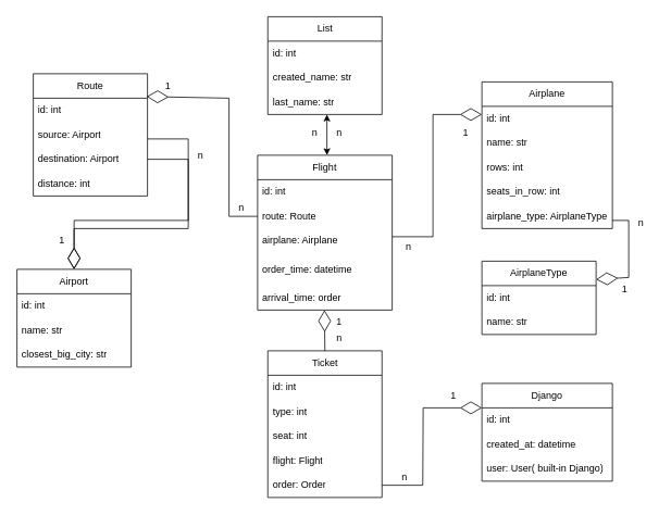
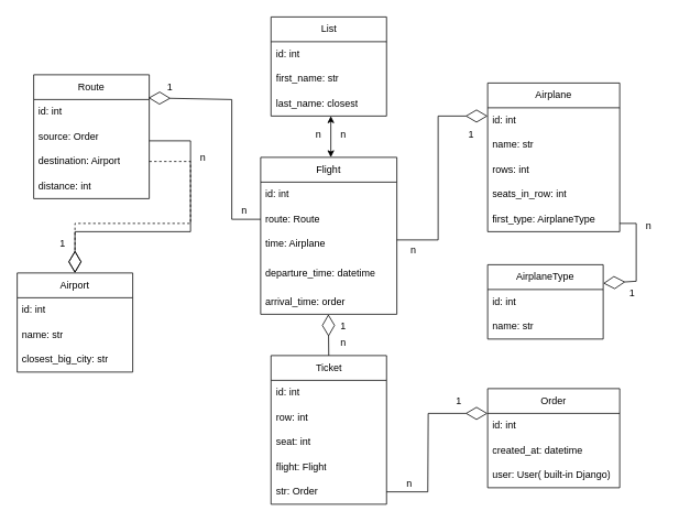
  <mxCell id="0" />
  <mxCell id="1" parent="0" />
  <mxCell id="2" value="Flight" style="swimlane;fontStyle=0;childLayout=stackLayout;horizontal=1;startSize=30;horizontalStack=0;resizeParent=1;resizeParentMax=0;resizeLast=0;collapsible=1;marginBottom=0;whiteSpace=wrap;html=1;" vertex="1" parent="1"><mxGeometry x="315" y="190" width="165" height="190" as="geometry" /></mxCell>
  <mxCell id="3" value="id: int" style="text;strokeColor=none;fillColor=none;align=left;verticalAlign=middle;spacingLeft=4;spacingRight=4;overflow=hidden;points=[[0,0.5],[1,0.5]];portConstraint=eastwest;rotatable=0;whiteSpace=wrap;html=1;" vertex="1" parent="2"><mxGeometry y="30" width="165" height="30" as="geometry" /></mxCell>
  <mxCell id="4" value="route: Route" style="text;strokeColor=none;fillColor=none;align=left;verticalAlign=middle;spacingLeft=4;spacingRight=4;overflow=hidden;points=[[0,0.5],[1,0.5]];portConstraint=eastwest;rotatable=0;whiteSpace=wrap;html=1;" vertex="1" parent="2"><mxGeometry y="60" width="165" height="30" as="geometry" /></mxCell>
- <mxCell id="5" value="airplane: Airplane" style="text;strokeColor=none;fillColor=none;align=left;verticalAlign=middle;spacingLeft=4;spacingRight=4;overflow=hidden;points=[[0,0.5],[1,0.5]];portConstraint=eastwest;rotatable=0;whiteSpace=wrap;html=1;" vertex="1" parent="2"><mxGeometry y="90" width="165" height="30" as="geometry" /></mxCell>
- <mxCell id="6" value="order_time: datetime" style="text;strokeColor=none;fillColor=none;align=left;verticalAlign=middle;spacingLeft=4;spacingRight=4;overflow=hidden;points=[[0,0.5],[1,0.5]];portConstraint=eastwest;rotatable=0;whiteSpace=wrap;html=1;" vertex="1" parent="2"><mxGeometry y="120" width="165" height="40" as="geometry" /></mxCell>
+ <mxCell id="5" value="time: Airplane" style="text;strokeColor=none;fillColor=none;align=left;verticalAlign=middle;spacingLeft=4;spacingRight=4;overflow=hidden;points=[[0,0.5],[1,0.5]];portConstraint=eastwest;rotatable=0;whiteSpace=wrap;html=1;" vertex="1" parent="2"><mxGeometry y="90" width="165" height="30" as="geometry" /></mxCell>
+ <mxCell id="6" value="departure_time: datetime" style="text;strokeColor=none;fillColor=none;align=left;verticalAlign=middle;spacingLeft=4;spacingRight=4;overflow=hidden;points=[[0,0.5],[1,0.5]];portConstraint=eastwest;rotatable=0;whiteSpace=wrap;html=1;" vertex="1" parent="2"><mxGeometry y="120" width="165" height="40" as="geometry" /></mxCell>
  <mxCell id="7" value="arrival_time: order" style="text;strokeColor=none;fillColor=none;align=left;verticalAlign=middle;spacingLeft=4;spacingRight=4;overflow=hidden;points=[[0,0.5],[1,0.5]];portConstraint=eastwest;rotatable=0;whiteSpace=wrap;html=1;" vertex="1" parent="2"><mxGeometry y="160" width="165" height="30" as="geometry" /></mxCell>
  <mxCell id="8" value="List" style="swimlane;fontStyle=0;childLayout=stackLayout;horizontal=1;startSize=30;horizontalStack=0;resizeParent=1;resizeParentMax=0;resizeLast=0;collapsible=1;marginBottom=0;whiteSpace=wrap;html=1;" vertex="1" parent="1"><mxGeometry x="327.5" y="20" width="140" height="120" as="geometry" /></mxCell>
  <mxCell id="9" value="id: int" style="text;strokeColor=none;fillColor=none;align=left;verticalAlign=middle;spacingLeft=4;spacingRight=4;overflow=hidden;points=[[0,0.5],[1,0.5]];portConstraint=eastwest;rotatable=0;whiteSpace=wrap;html=1;" vertex="1" parent="8"><mxGeometry y="30" width="140" height="30" as="geometry" /></mxCell>
- <mxCell id="10" value="created_name: str" style="text;strokeColor=none;fillColor=none;align=left;verticalAlign=middle;spacingLeft=4;spacingRight=4;overflow=hidden;points=[[0,0.5],[1,0.5]];portConstraint=eastwest;rotatable=0;whiteSpace=wrap;html=1;" vertex="1" parent="8"><mxGeometry y="60" width="140" height="30" as="geometry" /></mxCell>
- <mxCell id="11" value="last_name: str" style="text;strokeColor=none;fillColor=none;align=left;verticalAlign=middle;spacingLeft=4;spacingRight=4;overflow=hidden;points=[[0,0.5],[1,0.5]];portConstraint=eastwest;rotatable=0;whiteSpace=wrap;html=1;" vertex="1" parent="8"><mxGeometry y="90" width="140" height="30" as="geometry" /></mxCell>
+ <mxCell id="10" value="first_name: str" style="text;strokeColor=none;fillColor=none;align=left;verticalAlign=middle;spacingLeft=4;spacingRight=4;overflow=hidden;points=[[0,0.5],[1,0.5]];portConstraint=eastwest;rotatable=0;whiteSpace=wrap;html=1;" vertex="1" parent="8"><mxGeometry y="60" width="140" height="30" as="geometry" /></mxCell>
+ <mxCell id="11" value="last_name: closest" style="text;strokeColor=none;fillColor=none;align=left;verticalAlign=middle;spacingLeft=4;spacingRight=4;overflow=hidden;points=[[0,0.5],[1,0.5]];portConstraint=eastwest;rotatable=0;whiteSpace=wrap;html=1;" vertex="1" parent="8"><mxGeometry y="90" width="140" height="30" as="geometry" /></mxCell>
  <mxCell id="12" value="" style="endArrow=diamondThin;endFill=0;endSize=24;html=1;rounded=0;" edge="1" parent="1"><mxGeometry width="160" relative="1" as="geometry"><mxPoint x="480" y="290" as="sourcePoint" /><mxPoint x="590" y="140" as="targetPoint" /><Array as="points"><mxPoint x="530" y="290" /><mxPoint x="530" y="140" /></Array></mxGeometry></mxCell>
  <mxCell id="13" value="" style="endArrow=classic;startArrow=classic;html=1;rounded=0;entryX=0.518;entryY=1;entryDx=0;entryDy=0;entryPerimeter=0;" edge="1" parent="1" target="11"><mxGeometry width="50" height="50" relative="1" as="geometry"><mxPoint x="400" y="190" as="sourcePoint" /><mxPoint x="410" y="140" as="targetPoint" /></mxGeometry></mxCell>
  <mxCell id="14" value="n" style="text;html=1;align=center;verticalAlign=middle;resizable=0;points=[];autosize=1;strokeColor=none;fillColor=none;" vertex="1" parent="1"><mxGeometry x="370" y="148" width="30" height="30" as="geometry" /></mxCell>
  <mxCell id="15" value="n" style="text;html=1;align=center;verticalAlign=middle;resizable=0;points=[];autosize=1;strokeColor=none;fillColor=none;" vertex="1" parent="1"><mxGeometry x="400" y="148" width="30" height="30" as="geometry" /></mxCell>
  <mxCell id="16" value="Airplane" style="swimlane;fontStyle=0;childLayout=stackLayout;horizontal=1;startSize=30;horizontalStack=0;resizeParent=1;resizeParentMax=0;resizeLast=0;collapsible=1;marginBottom=0;whiteSpace=wrap;html=1;" vertex="1" parent="1"><mxGeometry x="590" y="100" width="160" height="180" as="geometry" /></mxCell>
  <mxCell id="17" value="id: int" style="text;strokeColor=none;fillColor=none;align=left;verticalAlign=middle;spacingLeft=4;spacingRight=4;overflow=hidden;points=[[0,0.5],[1,0.5]];portConstraint=eastwest;rotatable=0;whiteSpace=wrap;html=1;" vertex="1" parent="16"><mxGeometry y="30" width="160" height="30" as="geometry" /></mxCell>
  <mxCell id="18" value="name: str" style="text;strokeColor=none;fillColor=none;align=left;verticalAlign=middle;spacingLeft=4;spacingRight=4;overflow=hidden;points=[[0,0.5],[1,0.5]];portConstraint=eastwest;rotatable=0;whiteSpace=wrap;html=1;" vertex="1" parent="16"><mxGeometry y="60" width="160" height="30" as="geometry" /></mxCell>
  <mxCell id="19" value="rows: int" style="text;strokeColor=none;fillColor=none;align=left;verticalAlign=middle;spacingLeft=4;spacingRight=4;overflow=hidden;points=[[0,0.5],[1,0.5]];portConstraint=eastwest;rotatable=0;whiteSpace=wrap;html=1;" vertex="1" parent="16"><mxGeometry y="90" width="160" height="30" as="geometry" /></mxCell>
  <mxCell id="20" value="seats_in_row: int" style="text;strokeColor=none;fillColor=none;align=left;verticalAlign=middle;spacingLeft=4;spacingRight=4;overflow=hidden;points=[[0,0.5],[1,0.5]];portConstraint=eastwest;rotatable=0;whiteSpace=wrap;html=1;" vertex="1" parent="16"><mxGeometry y="120" width="160" height="30" as="geometry" /></mxCell>
- <mxCell id="21" value="airplane_type: AirplaneType" style="text;strokeColor=none;fillColor=none;align=left;verticalAlign=middle;spacingLeft=4;spacingRight=4;overflow=hidden;points=[[0,0.5],[1,0.5]];portConstraint=eastwest;rotatable=0;whiteSpace=wrap;html=1;" vertex="1" parent="16"><mxGeometry y="150" width="160" height="30" as="geometry" /></mxCell>
+ <mxCell id="21" value="first_type: AirplaneType" style="text;strokeColor=none;fillColor=none;align=left;verticalAlign=middle;spacingLeft=4;spacingRight=4;overflow=hidden;points=[[0,0.5],[1,0.5]];portConstraint=eastwest;rotatable=0;whiteSpace=wrap;html=1;" vertex="1" parent="16"><mxGeometry y="150" width="160" height="30" as="geometry" /></mxCell>
  <mxCell id="22" value="" style="endArrow=diamondThin;endFill=0;endSize=24;html=1;rounded=0;entryX=1;entryY=0.25;entryDx=0;entryDy=0;" edge="1" parent="1" target="23"><mxGeometry width="160" relative="1" as="geometry"><mxPoint x="750" y="270" as="sourcePoint" /><mxPoint x="730" y="330" as="targetPoint" /><Array as="points"><mxPoint x="770" y="270" /><mxPoint x="770" y="340" /></Array></mxGeometry></mxCell>
  <mxCell id="23" value="AirplaneType" style="swimlane;fontStyle=0;childLayout=stackLayout;horizontal=1;startSize=30;horizontalStack=0;resizeParent=1;resizeParentMax=0;resizeLast=0;collapsible=1;marginBottom=0;whiteSpace=wrap;html=1;" vertex="1" parent="1"><mxGeometry x="590" y="320" width="140" height="90" as="geometry" /></mxCell>
  <mxCell id="24" value="id: int" style="text;strokeColor=none;fillColor=none;align=left;verticalAlign=middle;spacingLeft=4;spacingRight=4;overflow=hidden;points=[[0,0.5],[1,0.5]];portConstraint=eastwest;rotatable=0;whiteSpace=wrap;html=1;" vertex="1" parent="23"><mxGeometry y="30" width="140" height="30" as="geometry" /></mxCell>
  <mxCell id="25" value="name: str" style="text;strokeColor=none;fillColor=none;align=left;verticalAlign=middle;spacingLeft=4;spacingRight=4;overflow=hidden;points=[[0,0.5],[1,0.5]];portConstraint=eastwest;rotatable=0;whiteSpace=wrap;html=1;" vertex="1" parent="23"><mxGeometry y="60" width="140" height="30" as="geometry" /></mxCell>
  <mxCell id="26" value="n" style="text;html=1;align=center;verticalAlign=middle;resizable=0;points=[];autosize=1;strokeColor=none;fillColor=none;" vertex="1" parent="1"><mxGeometry x="485" y="288" width="30" height="30" as="geometry" /></mxCell>
  <mxCell id="27" value="1" style="text;html=1;align=center;verticalAlign=middle;resizable=0;points=[];autosize=1;strokeColor=none;fillColor=none;" vertex="1" parent="1"><mxGeometry x="555" y="148" width="30" height="30" as="geometry" /></mxCell>
  <mxCell id="28" value="n" style="text;html=1;align=center;verticalAlign=middle;resizable=0;points=[];autosize=1;strokeColor=none;fillColor=none;" vertex="1" parent="1"><mxGeometry x="770" y="258" width="30" height="30" as="geometry" /></mxCell>
  <mxCell id="29" value="1" style="text;html=1;align=center;verticalAlign=middle;resizable=0;points=[];autosize=1;strokeColor=none;fillColor=none;" vertex="1" parent="1"><mxGeometry x="750" y="340" width="30" height="30" as="geometry" /></mxCell>
  <mxCell id="30" value="Ticket" style="swimlane;fontStyle=0;childLayout=stackLayout;horizontal=1;startSize=30;horizontalStack=0;resizeParent=1;resizeParentMax=0;resizeLast=0;collapsible=1;marginBottom=0;whiteSpace=wrap;html=1;" vertex="1" parent="1"><mxGeometry x="327.5" y="430" width="140" height="180" as="geometry" /></mxCell>
  <mxCell id="31" value="id: int" style="text;strokeColor=none;fillColor=none;align=left;verticalAlign=middle;spacingLeft=4;spacingRight=4;overflow=hidden;points=[[0,0.5],[1,0.5]];portConstraint=eastwest;rotatable=0;whiteSpace=wrap;html=1;" vertex="1" parent="30"><mxGeometry y="30" width="140" height="30" as="geometry" /></mxCell>
- <mxCell id="32" value="type: int" style="text;strokeColor=none;fillColor=none;align=left;verticalAlign=middle;spacingLeft=4;spacingRight=4;overflow=hidden;points=[[0,0.5],[1,0.5]];portConstraint=eastwest;rotatable=0;whiteSpace=wrap;html=1;" vertex="1" parent="30"><mxGeometry y="60" width="140" height="30" as="geometry" /></mxCell>
+ <mxCell id="32" value="row: int" style="text;strokeColor=none;fillColor=none;align=left;verticalAlign=middle;spacingLeft=4;spacingRight=4;overflow=hidden;points=[[0,0.5],[1,0.5]];portConstraint=eastwest;rotatable=0;whiteSpace=wrap;html=1;" vertex="1" parent="30"><mxGeometry y="60" width="140" height="30" as="geometry" /></mxCell>
  <mxCell id="33" value="seat: int" style="text;strokeColor=none;fillColor=none;align=left;verticalAlign=middle;spacingLeft=4;spacingRight=4;overflow=hidden;points=[[0,0.5],[1,0.5]];portConstraint=eastwest;rotatable=0;whiteSpace=wrap;html=1;" vertex="1" parent="30"><mxGeometry y="90" width="140" height="30" as="geometry" /></mxCell>
  <mxCell id="34" value="flight: Flight" style="text;strokeColor=none;fillColor=none;align=left;verticalAlign=middle;spacingLeft=4;spacingRight=4;overflow=hidden;points=[[0,0.5],[1,0.5]];portConstraint=eastwest;rotatable=0;whiteSpace=wrap;html=1;" vertex="1" parent="30"><mxGeometry y="120" width="140" height="30" as="geometry" /></mxCell>
- <mxCell id="35" value="order: Order" style="text;strokeColor=none;fillColor=none;align=left;verticalAlign=middle;spacingLeft=4;spacingRight=4;overflow=hidden;points=[[0,0.5],[1,0.5]];portConstraint=eastwest;rotatable=0;whiteSpace=wrap;html=1;" vertex="1" parent="30"><mxGeometry y="150" width="140" height="30" as="geometry" /></mxCell>
+ <mxCell id="35" value="str: Order" style="text;strokeColor=none;fillColor=none;align=left;verticalAlign=middle;spacingLeft=4;spacingRight=4;overflow=hidden;points=[[0,0.5],[1,0.5]];portConstraint=eastwest;rotatable=0;whiteSpace=wrap;html=1;" vertex="1" parent="30"><mxGeometry y="150" width="140" height="30" as="geometry" /></mxCell>
  <mxCell id="36" value="" style="endArrow=diamondThin;endFill=0;endSize=24;html=1;rounded=0;" edge="1" parent="1"><mxGeometry width="160" relative="1" as="geometry"><mxPoint x="397.5" y="430" as="sourcePoint" /><mxPoint x="397" y="380" as="targetPoint" /></mxGeometry></mxCell>
  <mxCell id="37" value="n" style="text;html=1;align=center;verticalAlign=middle;resizable=0;points=[];autosize=1;strokeColor=none;fillColor=none;" vertex="1" parent="1"><mxGeometry x="400" y="400" width="30" height="30" as="geometry" /></mxCell>
  <mxCell id="38" value="1" style="text;html=1;align=center;verticalAlign=middle;resizable=0;points=[];autosize=1;strokeColor=none;fillColor=none;" vertex="1" parent="1"><mxGeometry x="400" y="380" width="30" height="30" as="geometry" /></mxCell>
- <mxCell id="39" value="Django" style="swimlane;fontStyle=0;childLayout=stackLayout;horizontal=1;startSize=30;horizontalStack=0;resizeParent=1;resizeParentMax=0;resizeLast=0;collapsible=1;marginBottom=0;whiteSpace=wrap;html=1;" vertex="1" parent="1"><mxGeometry x="590" y="470" width="160" height="120" as="geometry" /></mxCell>
+ <mxCell id="39" value="Order" style="swimlane;fontStyle=0;childLayout=stackLayout;horizontal=1;startSize=30;horizontalStack=0;resizeParent=1;resizeParentMax=0;resizeLast=0;collapsible=1;marginBottom=0;whiteSpace=wrap;html=1;" vertex="1" parent="1"><mxGeometry x="590" y="470" width="160" height="120" as="geometry" /></mxCell>
  <mxCell id="40" value="id: int" style="text;strokeColor=none;fillColor=none;align=left;verticalAlign=middle;spacingLeft=4;spacingRight=4;overflow=hidden;points=[[0,0.5],[1,0.5]];portConstraint=eastwest;rotatable=0;whiteSpace=wrap;html=1;" vertex="1" parent="39"><mxGeometry y="30" width="160" height="30" as="geometry" /></mxCell>
  <mxCell id="41" value="created_at: datetime" style="text;strokeColor=none;fillColor=none;align=left;verticalAlign=middle;spacingLeft=4;spacingRight=4;overflow=hidden;points=[[0,0.5],[1,0.5]];portConstraint=eastwest;rotatable=0;whiteSpace=wrap;html=1;" vertex="1" parent="39"><mxGeometry y="60" width="160" height="30" as="geometry" /></mxCell>
  <mxCell id="42" value="user: User( built-in Django)" style="text;strokeColor=none;fillColor=none;align=left;verticalAlign=middle;spacingLeft=4;spacingRight=4;overflow=hidden;points=[[0,0.5],[1,0.5]];portConstraint=eastwest;rotatable=0;whiteSpace=wrap;html=1;" vertex="1" parent="39"><mxGeometry y="90" width="160" height="30" as="geometry" /></mxCell>
  <mxCell id="43" value="" style="endArrow=diamondThin;endFill=0;endSize=24;html=1;rounded=0;entryX=0;entryY=0.25;entryDx=0;entryDy=0;" edge="1" parent="1" target="39"><mxGeometry width="160" relative="1" as="geometry"><mxPoint x="467.5" y="595" as="sourcePoint" /><mxPoint x="577.5" y="445" as="targetPoint" /><Array as="points"><mxPoint x="517.5" y="595" /><mxPoint x="518" y="500" /></Array></mxGeometry></mxCell>
  <mxCell id="44" value="n" style="text;html=1;align=center;verticalAlign=middle;resizable=0;points=[];autosize=1;strokeColor=none;fillColor=none;" vertex="1" parent="1"><mxGeometry x="480" y="570" width="30" height="30" as="geometry" /></mxCell>
  <mxCell id="45" value="1" style="text;html=1;align=center;verticalAlign=middle;resizable=0;points=[];autosize=1;strokeColor=none;fillColor=none;" vertex="1" parent="1"><mxGeometry x="540" y="470" width="30" height="30" as="geometry" /></mxCell>
  <mxCell id="46" value="Route" style="swimlane;fontStyle=0;childLayout=stackLayout;horizontal=1;startSize=30;horizontalStack=0;resizeParent=1;resizeParentMax=0;resizeLast=0;collapsible=1;marginBottom=0;whiteSpace=wrap;html=1;" vertex="1" parent="1"><mxGeometry x="40" y="90" width="140" height="150" as="geometry" /></mxCell>
  <mxCell id="47" value="id: int" style="text;strokeColor=none;fillColor=none;align=left;verticalAlign=middle;spacingLeft=4;spacingRight=4;overflow=hidden;points=[[0,0.5],[1,0.5]];portConstraint=eastwest;rotatable=0;whiteSpace=wrap;html=1;" vertex="1" parent="46"><mxGeometry y="30" width="140" height="30" as="geometry" /></mxCell>
- <mxCell id="48" value="source: Airport" style="text;strokeColor=none;fillColor=none;align=left;verticalAlign=middle;spacingLeft=4;spacingRight=4;overflow=hidden;points=[[0,0.5],[1,0.5]];portConstraint=eastwest;rotatable=0;whiteSpace=wrap;html=1;" vertex="1" parent="46"><mxGeometry y="60" width="140" height="30" as="geometry" /></mxCell>
+ <mxCell id="48" value="source: Order" style="text;strokeColor=none;fillColor=none;align=left;verticalAlign=middle;spacingLeft=4;spacingRight=4;overflow=hidden;points=[[0,0.5],[1,0.5]];portConstraint=eastwest;rotatable=0;whiteSpace=wrap;html=1;" vertex="1" parent="46"><mxGeometry y="60" width="140" height="30" as="geometry" /></mxCell>
  <mxCell id="49" value="destination: Airport" style="text;strokeColor=none;fillColor=none;align=left;verticalAlign=middle;spacingLeft=4;spacingRight=4;overflow=hidden;points=[[0,0.5],[1,0.5]];portConstraint=eastwest;rotatable=0;whiteSpace=wrap;html=1;" vertex="1" parent="46"><mxGeometry y="90" width="140" height="30" as="geometry" /></mxCell>
  <mxCell id="50" value="distance: int" style="text;strokeColor=none;fillColor=none;align=left;verticalAlign=middle;spacingLeft=4;spacingRight=4;overflow=hidden;points=[[0,0.5],[1,0.5]];portConstraint=eastwest;rotatable=0;whiteSpace=wrap;html=1;" vertex="1" parent="46"><mxGeometry y="120" width="140" height="30" as="geometry" /></mxCell>
  <mxCell id="51" value="" style="endArrow=diamondThin;endFill=0;endSize=24;html=1;rounded=0;" edge="1" parent="1"><mxGeometry width="160" relative="1" as="geometry"><mxPoint x="180" y="170" as="sourcePoint" /><mxPoint x="90" y="330" as="targetPoint" /><Array as="points"><mxPoint x="230" y="170" /><mxPoint x="230" y="280" /><mxPoint x="90" y="280" /></Array></mxGeometry></mxCell>
  <mxCell id="52" value="Airport" style="swimlane;fontStyle=0;childLayout=stackLayout;horizontal=1;startSize=30;horizontalStack=0;resizeParent=1;resizeParentMax=0;resizeLast=0;collapsible=1;marginBottom=0;whiteSpace=wrap;html=1;" vertex="1" parent="1"><mxGeometry x="20" y="330" width="140" height="120" as="geometry" /></mxCell>
  <mxCell id="53" value="id: int" style="text;strokeColor=none;fillColor=none;align=left;verticalAlign=middle;spacingLeft=4;spacingRight=4;overflow=hidden;points=[[0,0.5],[1,0.5]];portConstraint=eastwest;rotatable=0;whiteSpace=wrap;html=1;" vertex="1" parent="52"><mxGeometry y="30" width="140" height="30" as="geometry" /></mxCell>
  <mxCell id="54" value="name: str" style="text;strokeColor=none;fillColor=none;align=left;verticalAlign=middle;spacingLeft=4;spacingRight=4;overflow=hidden;points=[[0,0.5],[1,0.5]];portConstraint=eastwest;rotatable=0;whiteSpace=wrap;html=1;" vertex="1" parent="52"><mxGeometry y="60" width="140" height="30" as="geometry" /></mxCell>
  <mxCell id="55" value="closest_big_city: str" style="text;strokeColor=none;fillColor=none;align=left;verticalAlign=middle;spacingLeft=4;spacingRight=4;overflow=hidden;points=[[0,0.5],[1,0.5]];portConstraint=eastwest;rotatable=0;whiteSpace=wrap;html=1;" vertex="1" parent="52"><mxGeometry y="90" width="140" height="30" as="geometry" /></mxCell>
- <mxCell id="56" value="" style="endArrow=diamondThin;endFill=0;endSize=24;html=1;rounded=0;exitX=1;exitY=0.5;exitDx=0;exitDy=0;entryX=0.5;entryY=0;entryDx=0;entryDy=0;" edge="1" parent="1" source="49" target="52"><mxGeometry width="160" relative="1" as="geometry"><mxPoint x="190" y="180" as="sourcePoint" /><mxPoint x="100" y="340" as="targetPoint" /><Array as="points"><mxPoint x="230" y="195" /><mxPoint x="230" y="230" /><mxPoint x="230" y="270" /><mxPoint x="90" y="270" /></Array></mxGeometry></mxCell>
+ <mxCell id="56" value="" style="endArrow=diamondThin;endFill=0;endSize=24;html=1;rounded=0;exitX=1;exitY=0.5;exitDx=0;exitDy=0;entryX=0.5;entryY=0;entryDx=0;entryDy=0;dashed=1;" edge="1" parent="1" source="49" target="52"><mxGeometry width="160" relative="1" as="geometry"><mxPoint x="190" y="180" as="sourcePoint" /><mxPoint x="100" y="340" as="targetPoint" /><Array as="points"><mxPoint x="230" y="195" /><mxPoint x="230" y="230" /><mxPoint x="230" y="270" /><mxPoint x="90" y="270" /></Array></mxGeometry></mxCell>
  <mxCell id="57" value="n" style="text;html=1;align=center;verticalAlign=middle;resizable=0;points=[];autosize=1;strokeColor=none;fillColor=none;" vertex="1" parent="1"><mxGeometry x="230" y="175" width="30" height="30" as="geometry" /></mxCell>
  <mxCell id="58" value="1" style="text;html=1;align=center;verticalAlign=middle;resizable=0;points=[];autosize=1;strokeColor=none;fillColor=none;" vertex="1" parent="1"><mxGeometry x="60" y="280" width="30" height="30" as="geometry" /></mxCell>
  <mxCell id="59" value="" style="endArrow=diamondThin;endFill=0;endSize=24;html=1;rounded=0;exitX=0;exitY=0.5;exitDx=0;exitDy=0;entryX=0.993;entryY=-0.067;entryDx=0;entryDy=0;entryPerimeter=0;" edge="1" parent="1" source="4" target="47"><mxGeometry width="160" relative="1" as="geometry"><mxPoint x="230" y="270" as="sourcePoint" /><mxPoint x="340" y="120" as="targetPoint" /><Array as="points"><mxPoint x="280" y="265" /><mxPoint x="280" y="120" /></Array></mxGeometry></mxCell>
  <mxCell id="60" value="n" style="text;html=1;align=center;verticalAlign=middle;resizable=0;points=[];autosize=1;strokeColor=none;fillColor=none;" vertex="1" parent="1"><mxGeometry x="280" y="240" width="30" height="30" as="geometry" /></mxCell>
  <mxCell id="61" value="1" style="text;html=1;align=center;verticalAlign=middle;resizable=0;points=[];autosize=1;strokeColor=none;fillColor=none;" vertex="1" parent="1"><mxGeometry x="190" y="90" width="30" height="30" as="geometry" /></mxCell>
